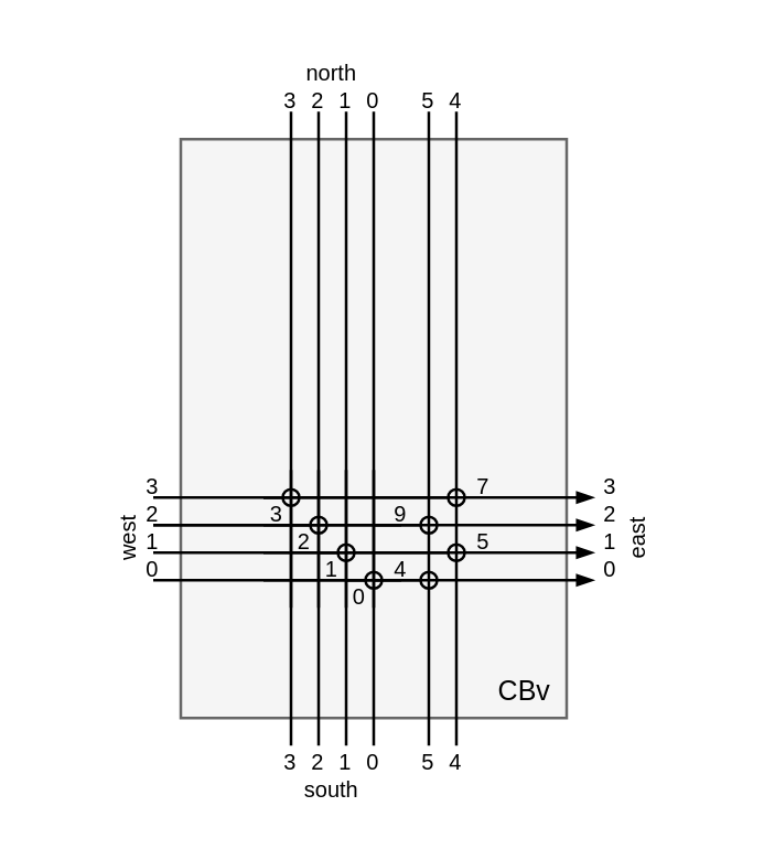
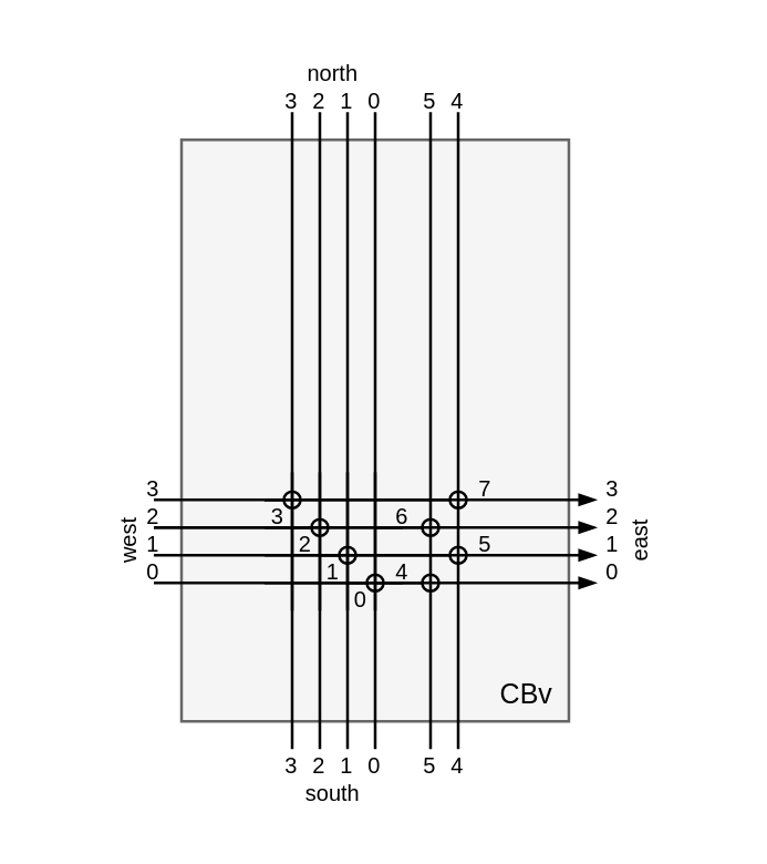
  <mxCell id="0" />
  <mxCell id="1" parent="0" />
  <mxCell id="2" value="" style="rounded=0;whiteSpace=wrap;html=1;fillColor=#f5f5f5;strokeColor=#666666;fontColor=#333333;" parent="1" vertex="1"><mxGeometry x="65" y="50" width="140" height="210" as="geometry" /></mxCell>
  <mxCell id="3" value="" style="endArrow=none;html=1;rounded=0;" parent="1" edge="1"><mxGeometry width="50" height="50" relative="1" as="geometry"><mxPoint x="155" y="40" as="sourcePoint" /><mxPoint x="155" y="270" as="targetPoint" /><Array as="points"><mxPoint x="155" y="80" /><mxPoint x="155" y="90" /></Array></mxGeometry></mxCell>
  <mxCell id="4" value="" style="endArrow=none;html=1;rounded=0;" parent="1" edge="1"><mxGeometry width="50" height="50" relative="1" as="geometry"><mxPoint x="165" y="40" as="sourcePoint" /><mxPoint x="165" y="270" as="targetPoint" /><Array as="points"><mxPoint x="165" y="80" /><mxPoint x="165" y="90" /></Array></mxGeometry></mxCell>
  <mxCell id="5" value="CBv" style="text;html=1;strokeColor=none;fillColor=none;align=center;verticalAlign=middle;whiteSpace=wrap;rounded=0;strokeWidth=2;fontSize=10;" parent="1" vertex="1"><mxGeometry x="175" y="240" width="30" height="20" as="geometry" /></mxCell>
  <mxCell id="6" value="" style="endArrow=none;html=1;rounded=0;" parent="1" edge="1"><mxGeometry width="50" height="50" relative="1" as="geometry"><mxPoint x="105" y="40" as="sourcePoint" /><mxPoint x="105" y="270" as="targetPoint" /><Array as="points" /></mxGeometry></mxCell>
  <mxCell id="7" value="" style="endArrow=none;html=1;rounded=0;" parent="1" edge="1"><mxGeometry width="50" height="50" relative="1" as="geometry"><mxPoint x="115" y="40" as="sourcePoint" /><mxPoint x="115" y="270" as="targetPoint" /><Array as="points" /></mxGeometry></mxCell>
  <mxCell id="8" value="" style="endArrow=none;html=1;rounded=0;" parent="1" edge="1"><mxGeometry width="50" height="50" relative="1" as="geometry"><mxPoint x="125" y="40" as="sourcePoint" /><mxPoint x="125" y="270" as="targetPoint" /><Array as="points" /></mxGeometry></mxCell>
  <mxCell id="9" value="" style="endArrow=none;html=1;rounded=0;" parent="1" edge="1"><mxGeometry width="50" height="50" relative="1" as="geometry"><mxPoint x="135" y="40" as="sourcePoint" /><mxPoint x="135" y="270" as="targetPoint" /><Array as="points" /></mxGeometry></mxCell>
  <mxCell id="10" value="" style="group;rotation=0;" parent="1" vertex="1" connectable="0"><mxGeometry x="95" y="170" width="50" height="50" as="geometry" /></mxCell>
  <mxCell id="11" value="" style="endArrow=none;html=1;rounded=0;" parent="10" edge="1"><mxGeometry width="50" height="50" relative="1" as="geometry"><mxPoint x="10" y="50" as="sourcePoint" /><mxPoint x="10" as="targetPoint" /></mxGeometry></mxCell>
  <mxCell id="12" value="" style="endArrow=none;html=1;rounded=0;startArrow=oval;startFill=0;" parent="10" edge="1"><mxGeometry width="50" height="50" relative="1" as="geometry"><mxPoint x="10" y="10" as="sourcePoint" /><mxPoint y="10" as="targetPoint" /></mxGeometry></mxCell>
  <mxCell id="13" value="" style="endArrow=none;html=1;rounded=0;startArrow=oval;startFill=0;" parent="10" edge="1"><mxGeometry width="50" height="50" relative="1" as="geometry"><mxPoint x="20" y="20" as="sourcePoint" /><mxPoint x="10" y="20" as="targetPoint" /></mxGeometry></mxCell>
  <mxCell id="14" value="" style="endArrow=none;html=1;rounded=0;startArrow=oval;startFill=0;" parent="10" edge="1"><mxGeometry width="50" height="50" relative="1" as="geometry"><mxPoint x="30" y="30" as="sourcePoint" /><mxPoint x="20" y="30" as="targetPoint" /></mxGeometry></mxCell>
  <mxCell id="15" value="" style="endArrow=none;html=1;rounded=0;startArrow=oval;startFill=0;" parent="10" edge="1"><mxGeometry width="50" height="50" relative="1" as="geometry"><mxPoint x="40" y="40" as="sourcePoint" /><mxPoint x="30" y="40" as="targetPoint" /></mxGeometry></mxCell>
  <mxCell id="16" value="" style="endArrow=none;html=1;rounded=0;" parent="10" edge="1"><mxGeometry width="50" height="50" relative="1" as="geometry"><mxPoint x="20" y="50" as="sourcePoint" /><mxPoint x="20" as="targetPoint" /></mxGeometry></mxCell>
  <mxCell id="17" value="" style="endArrow=none;html=1;rounded=0;" parent="10" edge="1"><mxGeometry width="50" height="50" relative="1" as="geometry"><mxPoint x="30" y="50" as="sourcePoint" /><mxPoint x="30" as="targetPoint" /></mxGeometry></mxCell>
  <mxCell id="18" value="" style="endArrow=none;html=1;rounded=0;" parent="10" edge="1"><mxGeometry width="50" height="50" relative="1" as="geometry"><mxPoint x="40" y="50" as="sourcePoint" /><mxPoint x="40" as="targetPoint" /></mxGeometry></mxCell>
  <mxCell id="19" value="" style="endArrow=none;html=1;rounded=0;" parent="10" edge="1"><mxGeometry width="50" height="50" relative="1" as="geometry"><mxPoint y="10" as="sourcePoint" /><mxPoint x="50" y="10" as="targetPoint" /></mxGeometry></mxCell>
  <mxCell id="20" value="" style="endArrow=none;html=1;rounded=0;" parent="10" edge="1"><mxGeometry width="50" height="50" relative="1" as="geometry"><mxPoint y="20" as="sourcePoint" /><mxPoint x="50" y="20" as="targetPoint" /></mxGeometry></mxCell>
  <mxCell id="21" value="" style="endArrow=none;html=1;rounded=0;" parent="10" edge="1"><mxGeometry width="50" height="50" relative="1" as="geometry"><mxPoint y="30" as="sourcePoint" /><mxPoint x="50" y="30" as="targetPoint" /></mxGeometry></mxCell>
  <mxCell id="22" value="" style="endArrow=none;html=1;rounded=0;" parent="10" edge="1"><mxGeometry width="50" height="50" relative="1" as="geometry"><mxPoint y="40" as="sourcePoint" /><mxPoint x="50" y="40" as="targetPoint" /></mxGeometry></mxCell>
  <mxCell id="23" value="&lt;font style=&quot;font-size: 8px;&quot;&gt;0&lt;/font&gt;" style="text;html=1;strokeColor=none;fillColor=none;align=center;verticalAlign=middle;whiteSpace=wrap;rounded=0;" parent="10" vertex="1"><mxGeometry x="20" y="40" width="30" height="10" as="geometry" /></mxCell>
  <mxCell id="24" value="&lt;font style=&quot;font-size: 8px;&quot;&gt;2&lt;/font&gt;" style="text;html=1;strokeColor=none;fillColor=none;align=center;verticalAlign=middle;whiteSpace=wrap;rounded=0;" parent="10" vertex="1"><mxGeometry y="20" width="30" height="10" as="geometry" /></mxCell>
  <mxCell id="25" value="" style="endArrow=blockThin;html=1;rounded=0;strokeWidth=1;fontSize=10;startSize=3;endSize=4;endFill=1;" parent="1" edge="1"><mxGeometry width="50" height="50" relative="1" as="geometry"><mxPoint x="55" y="180" as="sourcePoint" /><mxPoint x="215" y="180" as="targetPoint" /></mxGeometry></mxCell>
  <mxCell id="26" value="" style="endArrow=none;html=1;rounded=0;strokeWidth=1;fontSize=10;startSize=3;endSize=3;" parent="1" edge="1"><mxGeometry width="50" height="50" relative="1" as="geometry"><mxPoint x="55" y="190" as="sourcePoint" /><mxPoint x="105" y="190" as="targetPoint" /></mxGeometry></mxCell>
  <mxCell id="27" value="" style="endArrow=blockThin;html=1;rounded=0;strokeWidth=1;fontSize=10;startSize=3;endSize=4;endFill=1;" parent="1" edge="1"><mxGeometry width="50" height="50" relative="1" as="geometry"><mxPoint x="55" y="200" as="sourcePoint" /><mxPoint x="215" y="200" as="targetPoint" /></mxGeometry></mxCell>
  <mxCell id="28" value="" style="endArrow=blockThin;html=1;rounded=0;strokeWidth=1;fontSize=10;startSize=3;endSize=4;endFill=1;" parent="1" edge="1"><mxGeometry width="50" height="50" relative="1" as="geometry"><mxPoint x="55" y="210" as="sourcePoint" /><mxPoint x="215" y="210" as="targetPoint" /></mxGeometry></mxCell>
  <mxCell id="29" value="" style="endArrow=none;html=1;rounded=0;startArrow=oval;startFill=0;" parent="1" edge="1"><mxGeometry width="50" height="50" relative="1" as="geometry"><mxPoint x="165" y="180" as="sourcePoint" /><mxPoint x="145" y="180" as="targetPoint" /></mxGeometry></mxCell>
  <mxCell id="30" value="" style="endArrow=none;html=1;rounded=0;startArrow=oval;startFill=0;" parent="1" edge="1"><mxGeometry width="50" height="50" relative="1" as="geometry"><mxPoint x="155" y="180" as="sourcePoint" /><mxPoint x="155" y="180" as="targetPoint" /></mxGeometry></mxCell>
  <mxCell id="31" value="" style="endArrow=none;html=1;rounded=0;startArrow=oval;startFill=0;" parent="1" edge="1"><mxGeometry width="50" height="50" relative="1" as="geometry"><mxPoint x="155" y="190" as="sourcePoint" /><mxPoint x="155" y="190" as="targetPoint" /></mxGeometry></mxCell>
  <mxCell id="32" value="" style="endArrow=none;html=1;rounded=0;startArrow=oval;startFill=0;" parent="1" edge="1"><mxGeometry width="50" height="50" relative="1" as="geometry"><mxPoint x="155" y="190" as="sourcePoint" /><mxPoint x="135" y="190" as="targetPoint" /></mxGeometry></mxCell>
  <mxCell id="33" value="" style="endArrow=blockThin;html=1;rounded=0;strokeWidth=1;fontSize=10;startSize=3;endSize=4;endFill=1;" parent="1" edge="1"><mxGeometry width="50" height="50" relative="1" as="geometry"><mxPoint x="55" y="190" as="sourcePoint" /><mxPoint x="215" y="190" as="targetPoint" /></mxGeometry></mxCell>
  <mxCell id="34" value="" style="endArrow=none;html=1;rounded=0;startArrow=oval;startFill=0;" parent="1" edge="1"><mxGeometry width="50" height="50" relative="1" as="geometry"><mxPoint x="165" y="200" as="sourcePoint" /><mxPoint x="145" y="200" as="targetPoint" /></mxGeometry></mxCell>
  <mxCell id="35" value="" style="endArrow=none;html=1;rounded=0;startArrow=oval;startFill=0;" parent="1" edge="1"><mxGeometry width="50" height="50" relative="1" as="geometry"><mxPoint x="155" y="210" as="sourcePoint" /><mxPoint x="135" y="210" as="targetPoint" /></mxGeometry></mxCell>
  <mxCell id="36" value="&lt;font style=&quot;font-size: 8px;&quot;&gt;3&lt;/font&gt;" style="text;html=1;strokeColor=none;fillColor=none;align=center;verticalAlign=middle;whiteSpace=wrap;rounded=0;" parent="1" vertex="1"><mxGeometry x="45" y="170" width="20" height="10" as="geometry" /></mxCell>
  <mxCell id="37" value="&lt;span style=&quot;font-size: 8px;&quot;&gt;2&lt;/span&gt;" style="text;html=1;strokeColor=none;fillColor=none;align=center;verticalAlign=middle;whiteSpace=wrap;rounded=0;" parent="1" vertex="1"><mxGeometry x="45" y="180" width="20" height="10" as="geometry" /></mxCell>
  <mxCell id="38" value="&lt;font style=&quot;font-size: 8px;&quot;&gt;1&lt;/font&gt;" style="text;html=1;strokeColor=none;fillColor=none;align=center;verticalAlign=middle;whiteSpace=wrap;rounded=0;" parent="1" vertex="1"><mxGeometry x="45" y="190" width="20" height="10" as="geometry" /></mxCell>
  <mxCell id="39" value="&lt;font style=&quot;font-size: 8px;&quot;&gt;0&lt;/font&gt;" style="text;html=1;strokeColor=none;fillColor=none;align=center;verticalAlign=middle;whiteSpace=wrap;rounded=0;" parent="1" vertex="1"><mxGeometry x="45" y="200" width="20" height="10" as="geometry" /></mxCell>
  <mxCell id="40" value="&lt;font style=&quot;font-size: 8px;&quot;&gt;3&lt;/font&gt;" style="text;html=1;strokeColor=none;fillColor=none;align=center;verticalAlign=middle;whiteSpace=wrap;rounded=0;" parent="1" vertex="1"><mxGeometry x="211.25" y="170" width="20" height="10" as="geometry" /></mxCell>
  <mxCell id="41" value="&lt;span style=&quot;font-size: 8px;&quot;&gt;2&lt;/span&gt;" style="text;html=1;strokeColor=none;fillColor=none;align=center;verticalAlign=middle;whiteSpace=wrap;rounded=0;" parent="1" vertex="1"><mxGeometry x="211.25" y="180" width="20" height="10" as="geometry" /></mxCell>
  <mxCell id="42" value="&lt;font style=&quot;font-size: 8px;&quot;&gt;1&lt;/font&gt;" style="text;html=1;strokeColor=none;fillColor=none;align=center;verticalAlign=middle;whiteSpace=wrap;rounded=0;" parent="1" vertex="1"><mxGeometry x="211.25" y="190" width="20" height="10" as="geometry" /></mxCell>
  <mxCell id="43" value="&lt;font style=&quot;font-size: 8px;&quot;&gt;0&lt;/font&gt;" style="text;html=1;strokeColor=none;fillColor=none;align=center;verticalAlign=middle;whiteSpace=wrap;rounded=0;" parent="1" vertex="1"><mxGeometry x="211.25" y="200" width="20" height="10" as="geometry" /></mxCell>
  <mxCell id="44" value="&lt;font style=&quot;font-size: 8px;&quot;&gt;3&lt;/font&gt;" style="text;html=1;strokeColor=none;fillColor=none;align=center;verticalAlign=middle;whiteSpace=wrap;rounded=0;" parent="1" vertex="1"><mxGeometry x="95" y="30" width="20" height="10" as="geometry" /></mxCell>
  <mxCell id="45" value="&lt;span style=&quot;font-size: 8px;&quot;&gt;2&lt;/span&gt;" style="text;html=1;strokeColor=none;fillColor=none;align=center;verticalAlign=middle;whiteSpace=wrap;rounded=0;" parent="1" vertex="1"><mxGeometry x="105" y="30" width="20" height="10" as="geometry" /></mxCell>
  <mxCell id="46" value="&lt;font style=&quot;font-size: 8px;&quot;&gt;1&lt;/font&gt;" style="text;html=1;strokeColor=none;fillColor=none;align=center;verticalAlign=middle;whiteSpace=wrap;rounded=0;" parent="1" vertex="1"><mxGeometry x="115" y="30" width="20" height="10" as="geometry" /></mxCell>
  <mxCell id="47" value="&lt;font style=&quot;font-size: 8px;&quot;&gt;0&lt;/font&gt;" style="text;html=1;strokeColor=none;fillColor=none;align=center;verticalAlign=middle;whiteSpace=wrap;rounded=0;" parent="1" vertex="1"><mxGeometry x="125" y="30" width="20" height="10" as="geometry" /></mxCell>
  <mxCell id="48" value="&lt;font style=&quot;font-size: 8px;&quot;&gt;5&lt;/font&gt;" style="text;html=1;strokeColor=none;fillColor=none;align=center;verticalAlign=middle;whiteSpace=wrap;rounded=0;" parent="1" vertex="1"><mxGeometry x="145" y="30" width="20" height="10" as="geometry" /></mxCell>
  <mxCell id="49" value="&lt;font style=&quot;font-size: 8px;&quot;&gt;4&lt;/font&gt;" style="text;html=1;strokeColor=none;fillColor=none;align=center;verticalAlign=middle;whiteSpace=wrap;rounded=0;" parent="1" vertex="1"><mxGeometry x="155" y="30" width="20" height="10" as="geometry" /></mxCell>
  <mxCell id="50" value="&lt;font style=&quot;font-size: 8px;&quot;&gt;4&lt;/font&gt;" style="text;html=1;strokeColor=none;fillColor=none;align=center;verticalAlign=middle;whiteSpace=wrap;rounded=0;" parent="1" vertex="1"><mxGeometry x="155" y="270" width="20" height="10" as="geometry" /></mxCell>
  <mxCell id="51" value="&lt;font style=&quot;font-size: 8px;&quot;&gt;5&lt;/font&gt;" style="text;html=1;strokeColor=none;fillColor=none;align=center;verticalAlign=middle;whiteSpace=wrap;rounded=0;" parent="1" vertex="1"><mxGeometry x="145" y="270" width="20" height="10" as="geometry" /></mxCell>
  <mxCell id="52" value="&lt;font style=&quot;font-size: 8px;&quot;&gt;3&lt;/font&gt;" style="text;html=1;strokeColor=none;fillColor=none;align=center;verticalAlign=middle;whiteSpace=wrap;rounded=0;" parent="1" vertex="1"><mxGeometry x="95" y="270" width="20" height="10" as="geometry" /></mxCell>
  <mxCell id="53" value="&lt;span style=&quot;font-size: 8px;&quot;&gt;2&lt;/span&gt;" style="text;html=1;strokeColor=none;fillColor=none;align=center;verticalAlign=middle;whiteSpace=wrap;rounded=0;" parent="1" vertex="1"><mxGeometry x="105" y="270" width="20" height="10" as="geometry" /></mxCell>
  <mxCell id="54" value="&lt;font style=&quot;font-size: 8px;&quot;&gt;1&lt;/font&gt;" style="text;html=1;strokeColor=none;fillColor=none;align=center;verticalAlign=middle;whiteSpace=wrap;rounded=0;" parent="1" vertex="1"><mxGeometry x="115" y="270" width="20" height="10" as="geometry" /></mxCell>
  <mxCell id="55" value="&lt;font style=&quot;font-size: 8px;&quot;&gt;0&lt;/font&gt;" style="text;html=1;strokeColor=none;fillColor=none;align=center;verticalAlign=middle;whiteSpace=wrap;rounded=0;" parent="1" vertex="1"><mxGeometry x="125" y="270" width="20" height="10" as="geometry" /></mxCell>
  <mxCell id="56" value="&lt;font style=&quot;font-size: 8px;&quot;&gt;3&lt;/font&gt;" style="text;html=1;strokeColor=none;fillColor=none;align=center;verticalAlign=middle;whiteSpace=wrap;rounded=0;" parent="1" vertex="1"><mxGeometry x="95" y="180" width="10" height="10" as="geometry" /></mxCell>
  <mxCell id="57" value="&lt;font style=&quot;font-size: 8px;&quot;&gt;1&lt;/font&gt;" style="text;html=1;strokeColor=none;fillColor=none;align=center;verticalAlign=middle;whiteSpace=wrap;rounded=0;" parent="1" vertex="1"><mxGeometry x="105" y="200" width="30" height="10" as="geometry" /></mxCell>
  <mxCell id="58" value="&lt;font style=&quot;font-size: 8px;&quot;&gt;7&lt;/font&gt;" style="text;html=1;strokeColor=none;fillColor=none;align=center;verticalAlign=middle;whiteSpace=wrap;rounded=0;" parent="1" vertex="1"><mxGeometry x="165" y="170" width="20" height="10" as="geometry" /></mxCell>
- <mxCell id="59" value="&lt;font style=&quot;font-size: 8px;&quot;&gt;9&lt;/font&gt;" style="text;html=1;strokeColor=none;fillColor=none;align=center;verticalAlign=middle;whiteSpace=wrap;rounded=0;" parent="1" vertex="1"><mxGeometry x="135" y="180" width="20" height="10" as="geometry" /></mxCell>
+ <mxCell id="59" value="&lt;font style=&quot;font-size: 8px;&quot;&gt;6&lt;/font&gt;" style="text;html=1;strokeColor=none;fillColor=none;align=center;verticalAlign=middle;whiteSpace=wrap;rounded=0;" parent="1" vertex="1"><mxGeometry x="135" y="180" width="20" height="10" as="geometry" /></mxCell>
  <mxCell id="60" value="&lt;font style=&quot;font-size: 8px;&quot;&gt;5&lt;/font&gt;" style="text;html=1;strokeColor=none;fillColor=none;align=center;verticalAlign=middle;whiteSpace=wrap;rounded=0;" parent="1" vertex="1"><mxGeometry x="165" y="190" width="20" height="10" as="geometry" /></mxCell>
  <mxCell id="61" value="&lt;font style=&quot;font-size: 8px;&quot;&gt;4&lt;/font&gt;" style="text;html=1;strokeColor=none;fillColor=none;align=center;verticalAlign=middle;whiteSpace=wrap;rounded=0;" parent="1" vertex="1"><mxGeometry x="135" y="200" width="20" height="10" as="geometry" /></mxCell>
  <mxCell id="62" value="&lt;font style=&quot;font-size: 8px;&quot;&gt;north&lt;/font&gt;" style="text;html=1;strokeColor=none;fillColor=none;align=center;verticalAlign=middle;whiteSpace=wrap;rounded=0;" parent="1" vertex="1"><mxGeometry x="95" y="20" width="50" height="10" as="geometry" /></mxCell>
  <mxCell id="63" value="&lt;font style=&quot;font-size: 8px;&quot;&gt;south&lt;/font&gt;" style="text;html=1;strokeColor=none;fillColor=none;align=center;verticalAlign=middle;whiteSpace=wrap;rounded=0;" parent="1" vertex="1"><mxGeometry x="95" y="280" width="50" height="10" as="geometry" /></mxCell>
  <mxCell id="64" value="&lt;font style=&quot;font-size: 8px;&quot;&gt;west&lt;br&gt;&lt;/font&gt;" style="text;html=1;strokeColor=none;fillColor=none;align=center;verticalAlign=middle;whiteSpace=wrap;rounded=0;rotation=270;" parent="1" vertex="1"><mxGeometry x="20" y="185" width="50" height="20" as="geometry" /></mxCell>
  <mxCell id="65" value="&lt;font style=&quot;font-size: 8px;&quot;&gt;east&lt;br&gt;&lt;/font&gt;" style="text;html=1;strokeColor=none;fillColor=none;align=center;verticalAlign=middle;whiteSpace=wrap;rounded=0;rotation=270;" parent="1" vertex="1"><mxGeometry x="205" y="186.25" width="50" height="17.5" as="geometry" /></mxCell>
